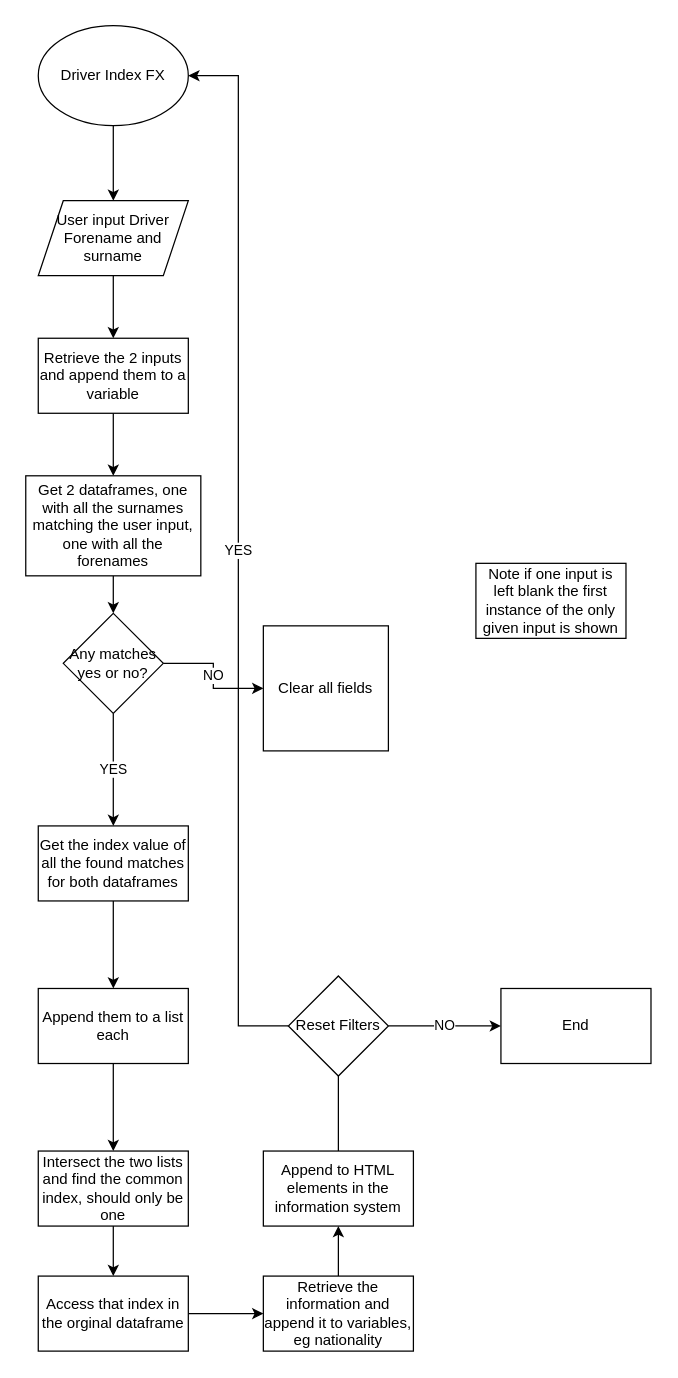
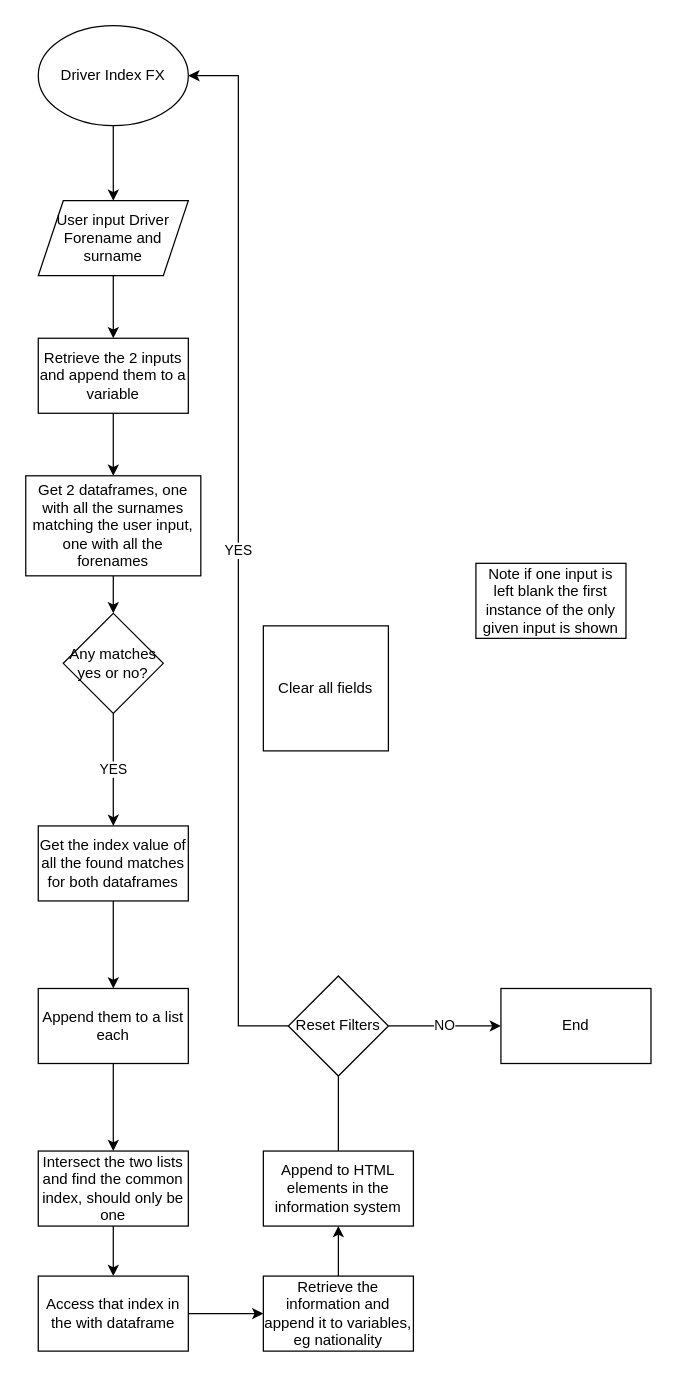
  <mxCell id="0" />
  <mxCell id="1" parent="0" />
  <mxCell id="2" style="edgeStyle=orthogonalEdgeStyle;rounded=0;orthogonalLoop=1;jettySize=auto;html=1;exitX=0.5;exitY=1;exitDx=0;exitDy=0;entryX=0.5;entryY=0;entryDx=0;entryDy=0;" edge="1" parent="1" source="3" target="5"><mxGeometry relative="1" as="geometry" /></mxCell>
  <mxCell id="3" value="&lt;div&gt;Driver Index FX&lt;/div&gt;" style="ellipse;whiteSpace=wrap;html=1;" vertex="1" parent="1"><mxGeometry x="30" y="20" width="120" height="80" as="geometry" /></mxCell>
  <mxCell id="4" style="edgeStyle=orthogonalEdgeStyle;rounded=0;orthogonalLoop=1;jettySize=auto;html=1;exitX=0.5;exitY=1;exitDx=0;exitDy=0;entryX=0.5;entryY=0;entryDx=0;entryDy=0;" edge="1" parent="1" source="5" target="8"><mxGeometry relative="1" as="geometry" /></mxCell>
  <mxCell id="5" value="User input Driver Forename and surname" style="shape=parallelogram;perimeter=parallelogramPerimeter;whiteSpace=wrap;html=1;fixedSize=1;" vertex="1" parent="1"><mxGeometry x="30" y="160" width="120" height="60" as="geometry" /></mxCell>
  <mxCell id="6" value="Note if one input is left blank the first instance of the only given input is shown" style="rounded=0;whiteSpace=wrap;html=1;" vertex="1" parent="1"><mxGeometry x="380" y="450" width="120" height="60" as="geometry" /></mxCell>
  <mxCell id="7" style="edgeStyle=orthogonalEdgeStyle;rounded=0;orthogonalLoop=1;jettySize=auto;html=1;exitX=0.5;exitY=1;exitDx=0;exitDy=0;entryX=0.5;entryY=0;entryDx=0;entryDy=0;" edge="1" parent="1" source="8" target="10"><mxGeometry relative="1" as="geometry" /></mxCell>
  <mxCell id="8" value="&lt;div&gt;Retrieve the 2 inputs and append them to a variable&lt;/div&gt;" style="rounded=0;whiteSpace=wrap;html=1;" vertex="1" parent="1"><mxGeometry x="30" y="270" width="120" height="60" as="geometry" /></mxCell>
  <mxCell id="9" style="edgeStyle=orthogonalEdgeStyle;rounded=0;orthogonalLoop=1;jettySize=auto;html=1;exitX=0.5;exitY=1;exitDx=0;exitDy=0;entryX=0.5;entryY=0;entryDx=0;entryDy=0;" edge="1" parent="1" source="10" target="13"><mxGeometry relative="1" as="geometry" /></mxCell>
  <mxCell id="10" value="Get 2 dataframes, one with all the surnames matching the user input, one with all the forenames" style="rounded=0;whiteSpace=wrap;html=1;" vertex="1" parent="1"><mxGeometry x="20" y="380" width="140" height="80" as="geometry" /></mxCell>
- <mxCell id="11" value="NO" style="edgeStyle=orthogonalEdgeStyle;rounded=0;orthogonalLoop=1;jettySize=auto;html=1;exitX=1;exitY=0.5;exitDx=0;exitDy=0;entryX=0;entryY=0.5;entryDx=0;entryDy=0;" edge="1" parent="1" source="13" target="14"><mxGeometry relative="1" as="geometry" /></mxCell>
  <mxCell id="12" value="YES" style="edgeStyle=orthogonalEdgeStyle;rounded=0;orthogonalLoop=1;jettySize=auto;html=1;exitX=0.5;exitY=1;exitDx=0;exitDy=0;entryX=0.5;entryY=0;entryDx=0;entryDy=0;" edge="1" parent="1" source="13" target="16"><mxGeometry relative="1" as="geometry" /></mxCell>
  <mxCell id="13" value="Any matches yes or no?" style="rhombus;whiteSpace=wrap;html=1;" vertex="1" parent="1"><mxGeometry x="50" y="490" width="80" height="80" as="geometry" /></mxCell>
  <mxCell id="14" value="Clear all fields" style="rounded=0;whiteSpace=wrap;html=1;" vertex="1" parent="1"><mxGeometry x="210" y="500" width="100" height="100" as="geometry" /></mxCell>
  <mxCell id="15" style="edgeStyle=orthogonalEdgeStyle;rounded=0;orthogonalLoop=1;jettySize=auto;html=1;exitX=0.5;exitY=1;exitDx=0;exitDy=0;entryX=0.5;entryY=0;entryDx=0;entryDy=0;" edge="1" parent="1" source="16" target="18"><mxGeometry relative="1" as="geometry" /></mxCell>
  <mxCell id="16" value="Get the index value of all the found matches for both dataframes" style="rounded=0;whiteSpace=wrap;html=1;" vertex="1" parent="1"><mxGeometry x="30" y="660" width="120" height="60" as="geometry" /></mxCell>
  <mxCell id="17" style="edgeStyle=orthogonalEdgeStyle;rounded=0;orthogonalLoop=1;jettySize=auto;html=1;exitX=0.5;exitY=1;exitDx=0;exitDy=0;entryX=0.5;entryY=0;entryDx=0;entryDy=0;" edge="1" parent="1" source="18" target="20"><mxGeometry relative="1" as="geometry" /></mxCell>
  <mxCell id="18" value="Append them to a list each" style="rounded=0;whiteSpace=wrap;html=1;" vertex="1" parent="1"><mxGeometry x="30" y="790" width="120" height="60" as="geometry" /></mxCell>
  <mxCell id="19" style="edgeStyle=orthogonalEdgeStyle;rounded=0;orthogonalLoop=1;jettySize=auto;html=1;exitX=0.5;exitY=1;exitDx=0;exitDy=0;" edge="1" parent="1" source="20" target="22"><mxGeometry relative="1" as="geometry" /></mxCell>
  <mxCell id="20" value="Intersect the two lists and find the common index, should only be one" style="rounded=0;whiteSpace=wrap;html=1;" vertex="1" parent="1"><mxGeometry x="30" y="920" width="120" height="60" as="geometry" /></mxCell>
  <mxCell id="21" style="edgeStyle=orthogonalEdgeStyle;rounded=0;orthogonalLoop=1;jettySize=auto;html=1;exitX=1;exitY=0.5;exitDx=0;exitDy=0;" edge="1" parent="1" source="22" target="24"><mxGeometry relative="1" as="geometry" /></mxCell>
- <mxCell id="22" value="Access that index in the orginal dataframe" style="rounded=0;whiteSpace=wrap;html=1;" vertex="1" parent="1"><mxGeometry x="30" y="1020" width="120" height="60" as="geometry" /></mxCell>
+ <mxCell id="22" value="Access that index in the with dataframe" style="rounded=0;whiteSpace=wrap;html=1;" vertex="1" parent="1"><mxGeometry x="30" y="1020" width="120" height="60" as="geometry" /></mxCell>
  <mxCell id="23" style="edgeStyle=orthogonalEdgeStyle;rounded=0;orthogonalLoop=1;jettySize=auto;html=1;exitX=0.5;exitY=0;exitDx=0;exitDy=0;entryX=0.5;entryY=1;entryDx=0;entryDy=0;" edge="1" parent="1" source="24" target="26"><mxGeometry relative="1" as="geometry" /></mxCell>
  <mxCell id="24" value="Retrieve the information and append it to variables, eg nationality" style="rounded=0;whiteSpace=wrap;html=1;" vertex="1" parent="1"><mxGeometry x="210" y="1020" width="120" height="60" as="geometry" /></mxCell>
  <mxCell id="25" style="edgeStyle=orthogonalEdgeStyle;rounded=0;orthogonalLoop=1;jettySize=auto;html=1;exitX=0.5;exitY=0;exitDx=0;exitDy=0;entryX=0.5;entryY=1;entryDx=0;entryDy=0;endArrow=none;" edge="1" parent="1" source="26" target="29"><mxGeometry relative="1" as="geometry" /></mxCell>
  <mxCell id="26" value="Append to HTML elements in the information system" style="rounded=0;whiteSpace=wrap;html=1;" vertex="1" parent="1"><mxGeometry x="210" y="920" width="120" height="60" as="geometry" /></mxCell>
  <mxCell id="27" value="NO" style="edgeStyle=orthogonalEdgeStyle;rounded=0;orthogonalLoop=1;jettySize=auto;html=1;exitX=1;exitY=0.5;exitDx=0;exitDy=0;entryX=0;entryY=0.5;entryDx=0;entryDy=0;" edge="1" parent="1" source="29" target="30"><mxGeometry relative="1" as="geometry" /></mxCell>
  <mxCell id="28" value="YES" style="edgeStyle=orthogonalEdgeStyle;rounded=0;orthogonalLoop=1;jettySize=auto;html=1;entryX=1;entryY=0.5;entryDx=0;entryDy=0;" edge="1" parent="1" source="29" target="3"><mxGeometry relative="1" as="geometry" /></mxCell>
  <mxCell id="29" value="Reset Filters" style="rhombus;whiteSpace=wrap;html=1;" vertex="1" parent="1"><mxGeometry x="230" y="780" width="80" height="80" as="geometry" /></mxCell>
  <mxCell id="30" value="End" style="rounded=0;whiteSpace=wrap;html=1;" vertex="1" parent="1"><mxGeometry x="400" y="790" width="120" height="60" as="geometry" /></mxCell>
